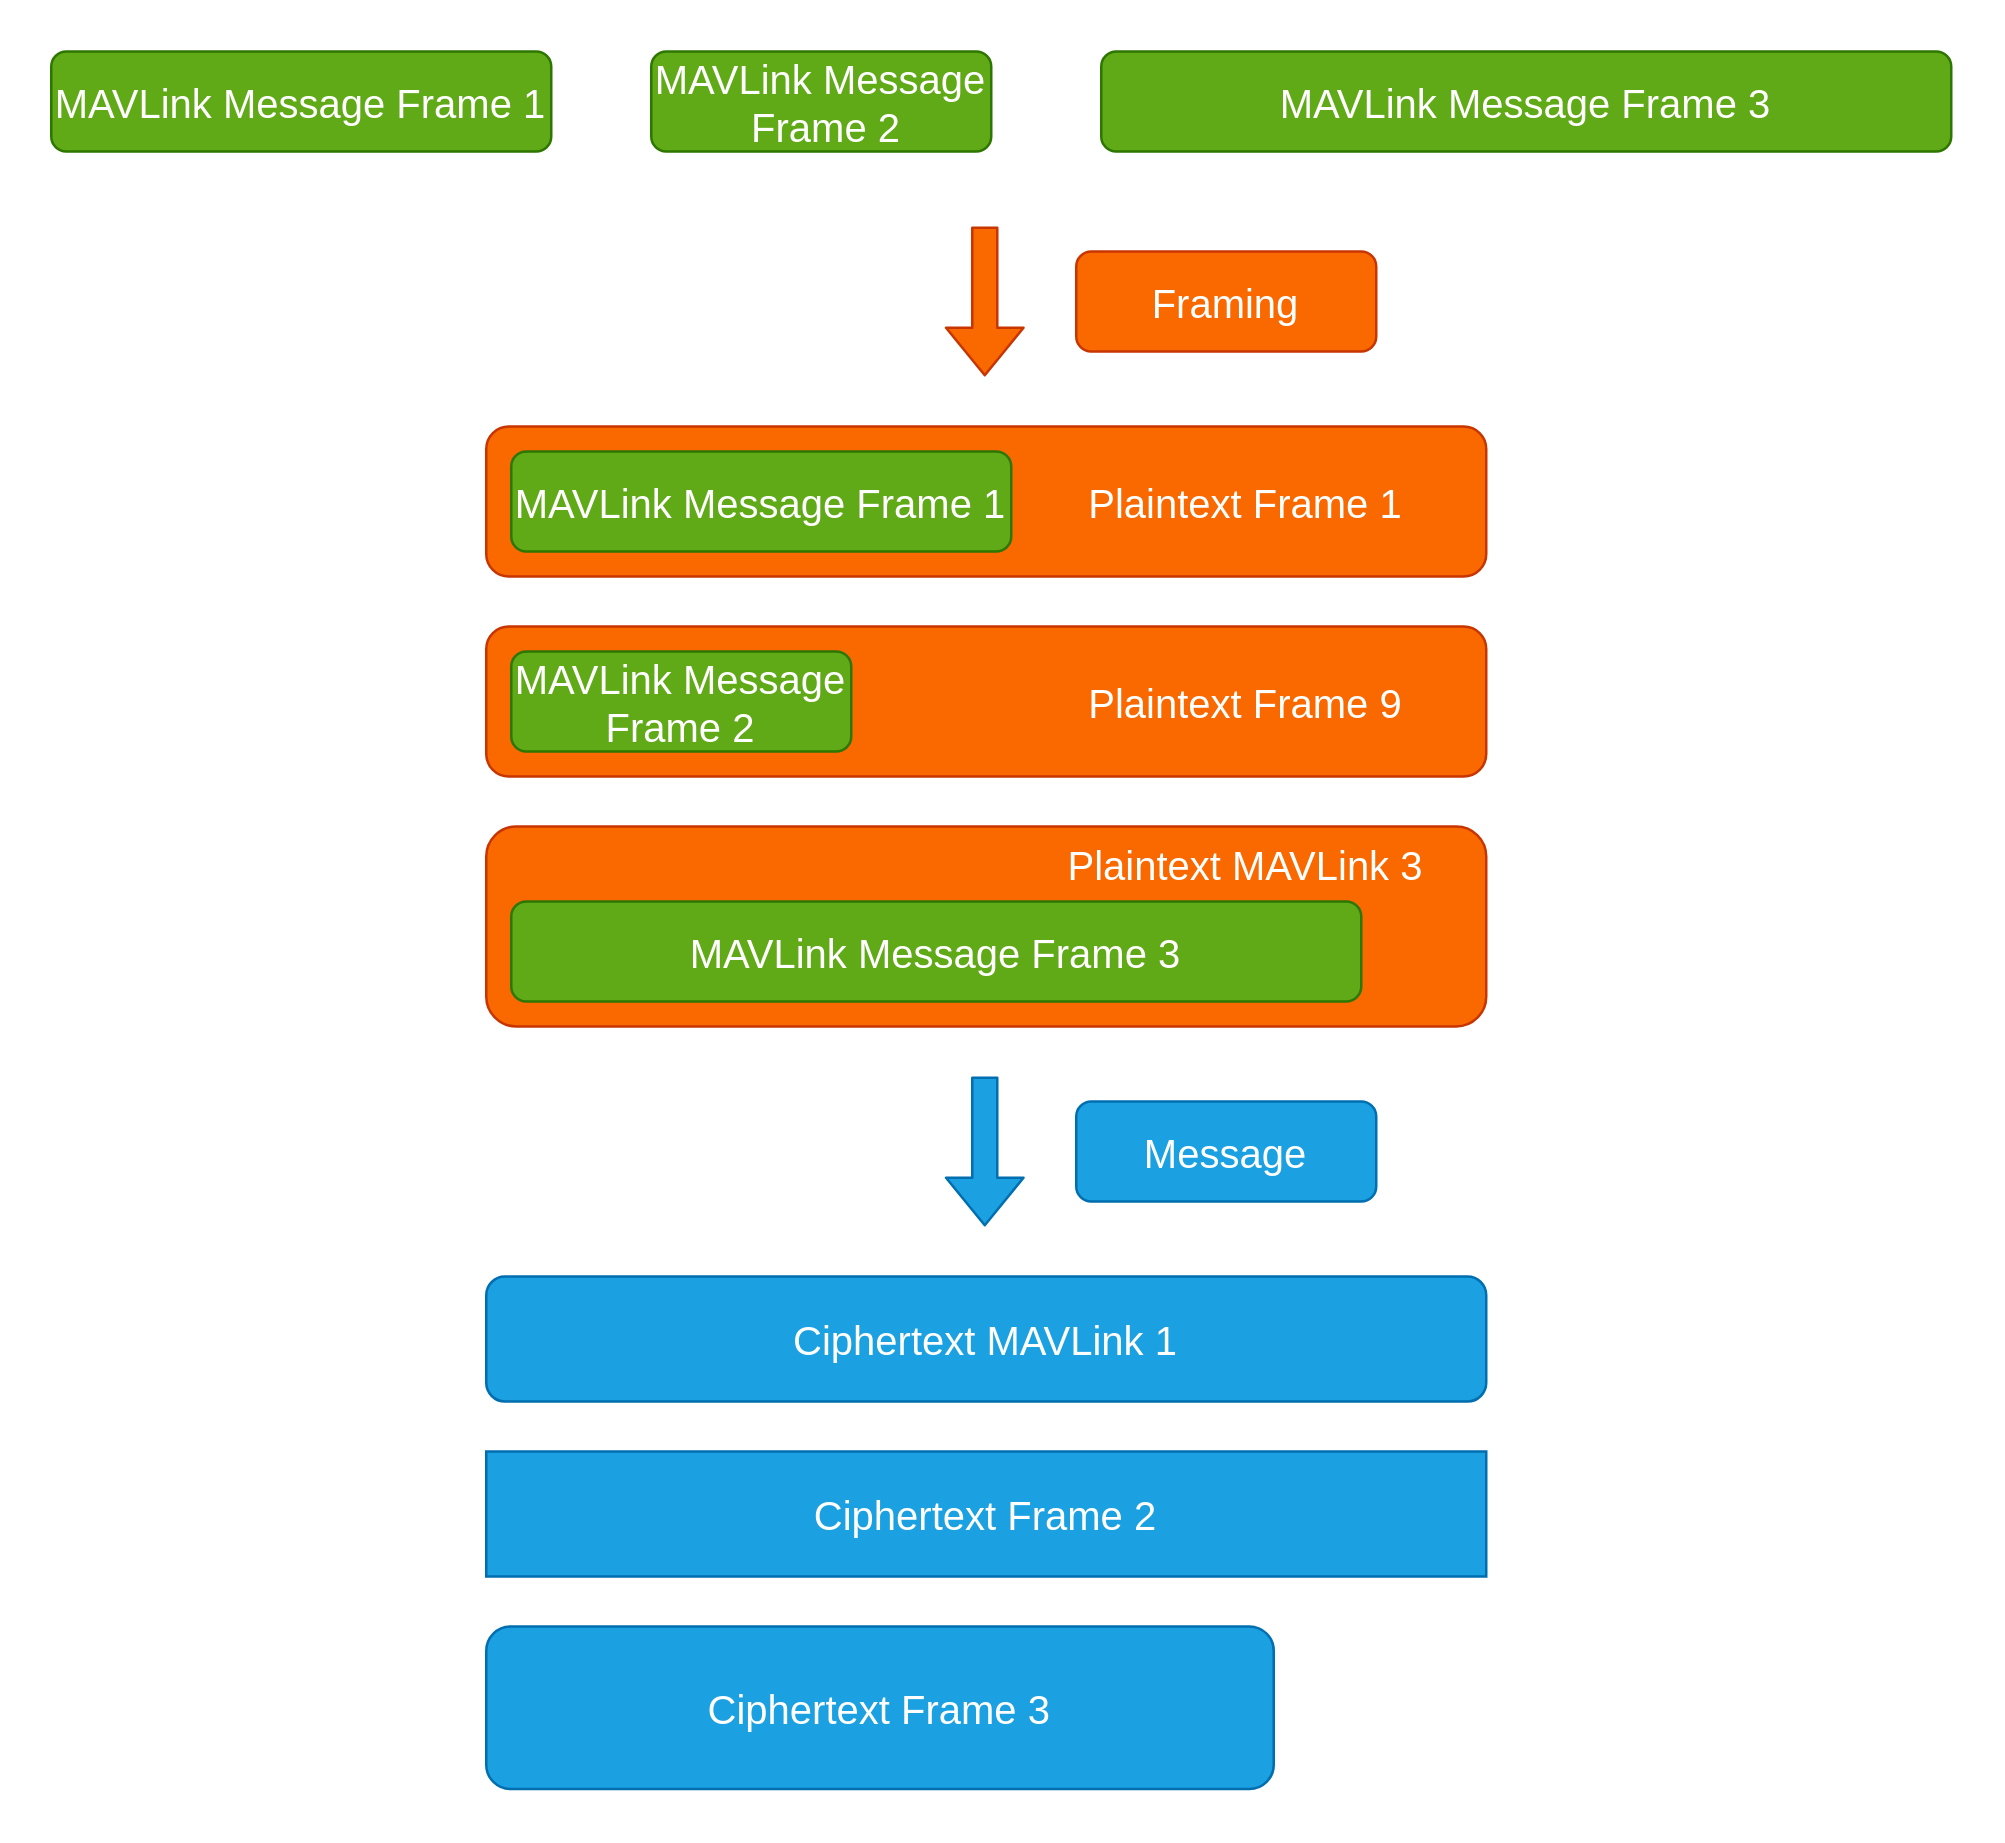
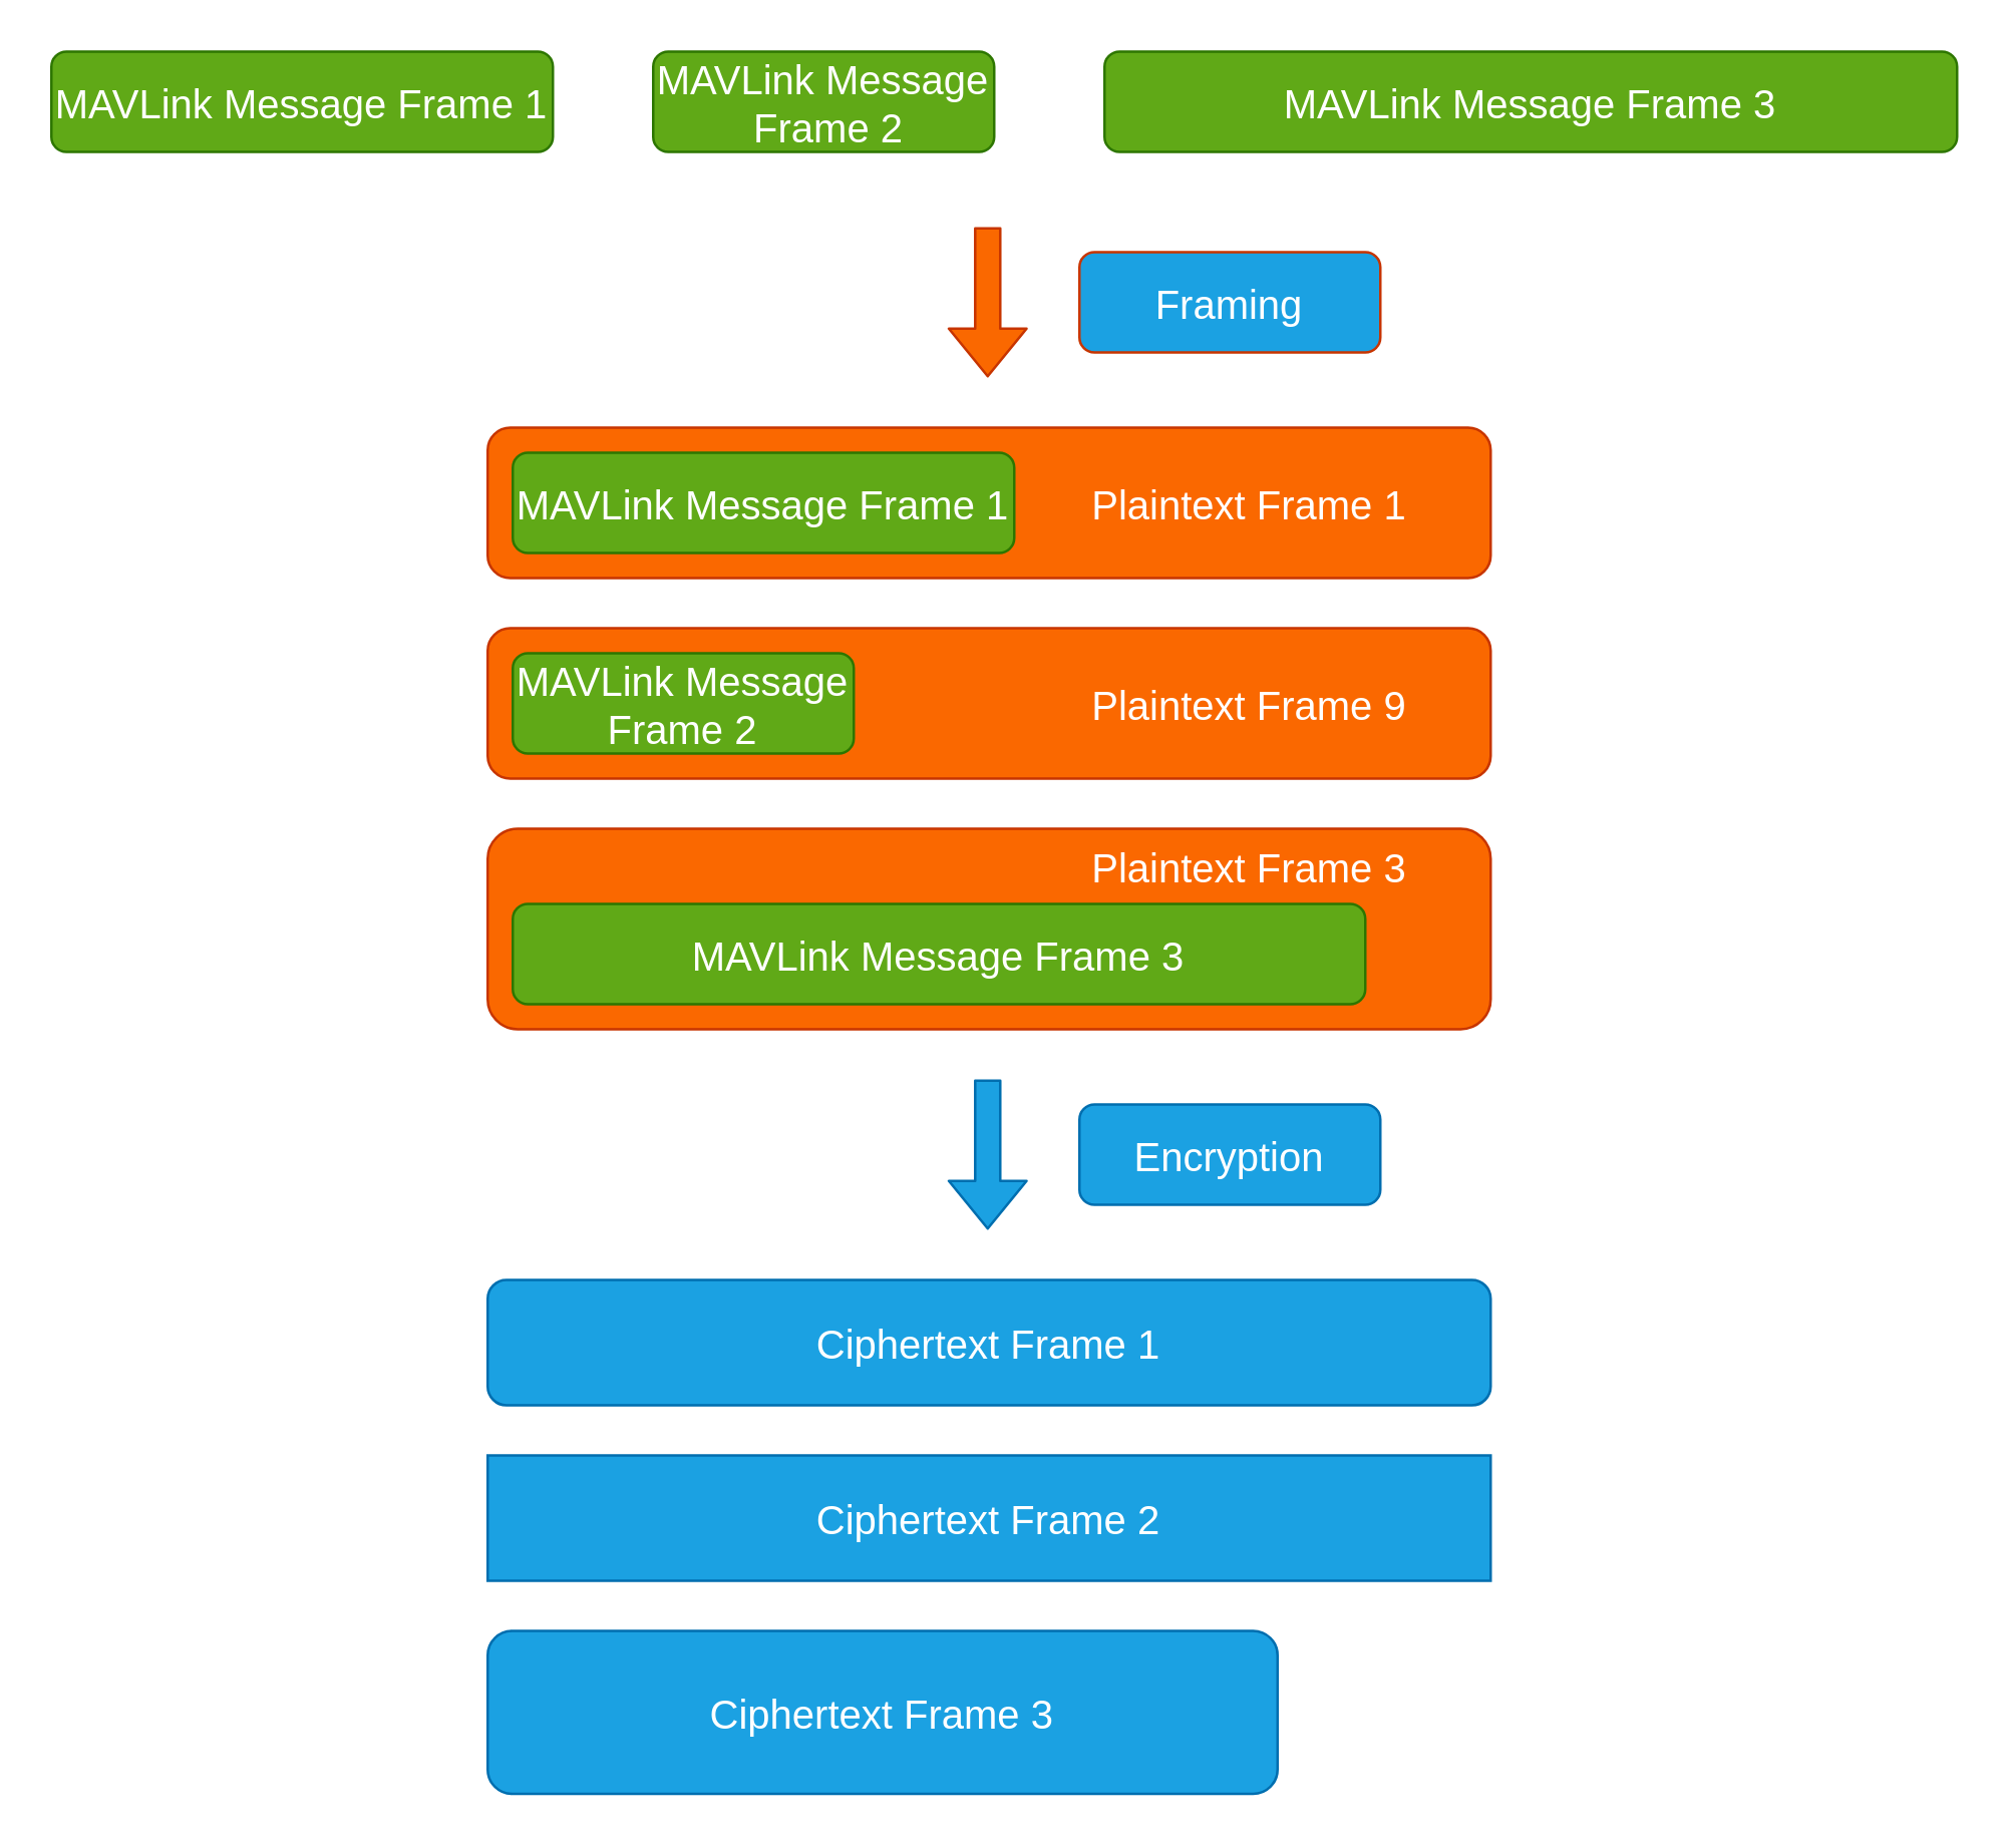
  <mxCell id="0" />
  <mxCell id="1" parent="0" />
  <mxCell id="2" value="" style="rounded=1;fontSize=16;fontColor=#000000;fillColor=#fa6800;strokeColor=#C73500;" parent="1" vertex="1"><mxGeometry x="194" y="170" width="400" height="60" as="geometry" /></mxCell>
  <mxCell id="3" value="MAVLink Message Frame 1" style="rounded=1;fillColor=#60a917;fontColor=#ffffff;strokeColor=#2D7600;fontSize=16;" parent="1" vertex="1"><mxGeometry x="20" y="20" width="200" height="40" as="geometry" /></mxCell>
  <mxCell id="4" value="MAVLink Message&#10; Frame 2" style="rounded=1;fillColor=#60a917;fontColor=#ffffff;strokeColor=#2D7600;fontSize=16;" parent="1" vertex="1"><mxGeometry x="260" y="20" width="136" height="40" as="geometry" /></mxCell>
  <mxCell id="5" value="MAVLink Message Frame 3" style="rounded=1;fillColor=#60a917;fontColor=#ffffff;strokeColor=#2D7600;fontSize=16;" parent="1" vertex="1"><mxGeometry x="440" y="20" width="340" height="40" as="geometry" /></mxCell>
  <mxCell id="6" value="MAVLink Message Frame 1" style="rounded=1;fillColor=#60a917;fontColor=#ffffff;strokeColor=#2D7600;fontSize=16;" parent="1" vertex="1"><mxGeometry x="204" y="180" width="200" height="40" as="geometry" /></mxCell>
  <mxCell id="7" value="" style="shape=flexArrow;endArrow=classic;fillColor=#fa6800;strokeColor=#C73500;" parent="1" edge="1"><mxGeometry width="50" height="50" relative="1" as="geometry"><mxPoint x="393.41" y="90" as="sourcePoint" /><mxPoint x="393.41" y="150" as="targetPoint" /></mxGeometry></mxCell>
  <mxCell id="8" value="" style="rounded=1;fontSize=16;fontColor=#000000;fillColor=#fa6800;strokeColor=#C73500;" parent="1" vertex="1"><mxGeometry x="194" y="250" width="400" height="60" as="geometry" /></mxCell>
  <mxCell id="9" value="MAVLink Message&#10;Frame 2" style="rounded=1;fillColor=#60a917;fontColor=#ffffff;strokeColor=#2D7600;fontSize=16;" parent="1" vertex="1"><mxGeometry x="204" y="260" width="136" height="40" as="geometry" /></mxCell>
  <mxCell id="10" value="" style="rounded=1;fontSize=16;fontColor=#000000;fillColor=#fa6800;strokeColor=#C73500;" parent="1" vertex="1"><mxGeometry x="194" y="330" width="400" height="80" as="geometry" /></mxCell>
  <mxCell id="11" value="MAVLink Message Frame 3" style="rounded=1;fillColor=#60a917;fontColor=#ffffff;strokeColor=#2D7600;fontSize=16;" parent="1" vertex="1"><mxGeometry x="204" y="360" width="340" height="40" as="geometry" /></mxCell>
  <mxCell id="12" value="" style="shape=flexArrow;endArrow=classic;fillColor=#1ba1e2;strokeColor=#006EAF;" parent="1" edge="1"><mxGeometry width="50" height="50" relative="1" as="geometry"><mxPoint x="393.41" y="430" as="sourcePoint" /><mxPoint x="393.41" y="490" as="targetPoint" /></mxGeometry></mxCell>
- <mxCell id="13" value="Framing" style="rounded=1;fontSize=16;fontColor=#FFFFFF;fillColor=#fa6800;strokeColor=#C73500;" parent="1" vertex="1"><mxGeometry x="430" y="100" width="120" height="40" as="geometry" /></mxCell>
- <mxCell id="14" value="Message" style="rounded=1;fontSize=16;fontColor=#ffffff;fillColor=#1ba1e2;strokeColor=#006EAF;" parent="1" vertex="1"><mxGeometry x="430" y="440" width="120" height="40" as="geometry" /></mxCell>
+ <mxCell id="13" value="Framing" style="rounded=1;fontSize=16;fontColor=#FFFFFF;fillColor=#1ba1e2;strokeColor=#C73500;" parent="1" vertex="1"><mxGeometry x="430" y="100" width="120" height="40" as="geometry" /></mxCell>
+ <mxCell id="14" value="Encryption" style="rounded=1;fontSize=16;fontColor=#ffffff;fillColor=#1ba1e2;strokeColor=#006EAF;" parent="1" vertex="1"><mxGeometry x="430" y="440" width="120" height="40" as="geometry" /></mxCell>
  <mxCell id="15" value="Plaintext Frame 1" style="text;strokeColor=none;fillColor=none;align=center;verticalAlign=middle;rounded=0;fontSize=16;fontColor=#FFFFFF;" parent="1" vertex="1"><mxGeometry x="380" y="185" width="236" height="30" as="geometry" /></mxCell>
  <mxCell id="16" value="Plaintext Frame 9" style="text;strokeColor=none;fillColor=none;align=center;verticalAlign=middle;rounded=0;fontSize=16;fontColor=#FFFFFF;" parent="1" vertex="1"><mxGeometry x="380" y="265" width="236" height="30" as="geometry" /></mxCell>
- <mxCell id="17" value="Plaintext MAVLink 3" style="text;strokeColor=none;fillColor=none;align=center;verticalAlign=middle;rounded=0;fontSize=16;fontColor=#FFFFFF;" parent="1" vertex="1"><mxGeometry x="380" y="330" width="236" height="30" as="geometry" /></mxCell>
- <mxCell id="18" value="Ciphertext MAVLink 1" style="rounded=1;fontSize=16;fontColor=#ffffff;fillColor=#1ba1e2;strokeColor=#006EAF;" parent="1" vertex="1"><mxGeometry x="194" y="510" width="400" height="50" as="geometry" /></mxCell>
+ <mxCell id="17" value="Plaintext Frame 3" style="text;strokeColor=none;fillColor=none;align=center;verticalAlign=middle;rounded=0;fontSize=16;fontColor=#FFFFFF;" parent="1" vertex="1"><mxGeometry x="380" y="330" width="236" height="30" as="geometry" /></mxCell>
+ <mxCell id="18" value="Ciphertext Frame 1" style="rounded=1;fontSize=16;fontColor=#ffffff;fillColor=#1ba1e2;strokeColor=#006EAF;" parent="1" vertex="1"><mxGeometry x="194" y="510" width="400" height="50" as="geometry" /></mxCell>
  <mxCell id="19" value="Ciphertext Frame 2" style="fontSize=16;fontColor=#ffffff;fillColor=#1ba1e2;strokeColor=#006EAF;rounded=0;" parent="1" vertex="1"><mxGeometry x="194" y="580" width="400" height="50" as="geometry" /></mxCell>
  <mxCell id="20" value="Ciphertext Frame 3" style="rounded=1;fontSize=16;fontColor=#ffffff;fillColor=#1ba1e2;strokeColor=#006EAF;" parent="1" vertex="1"><mxGeometry x="194" y="650" width="315" height="65" as="geometry" /></mxCell>
